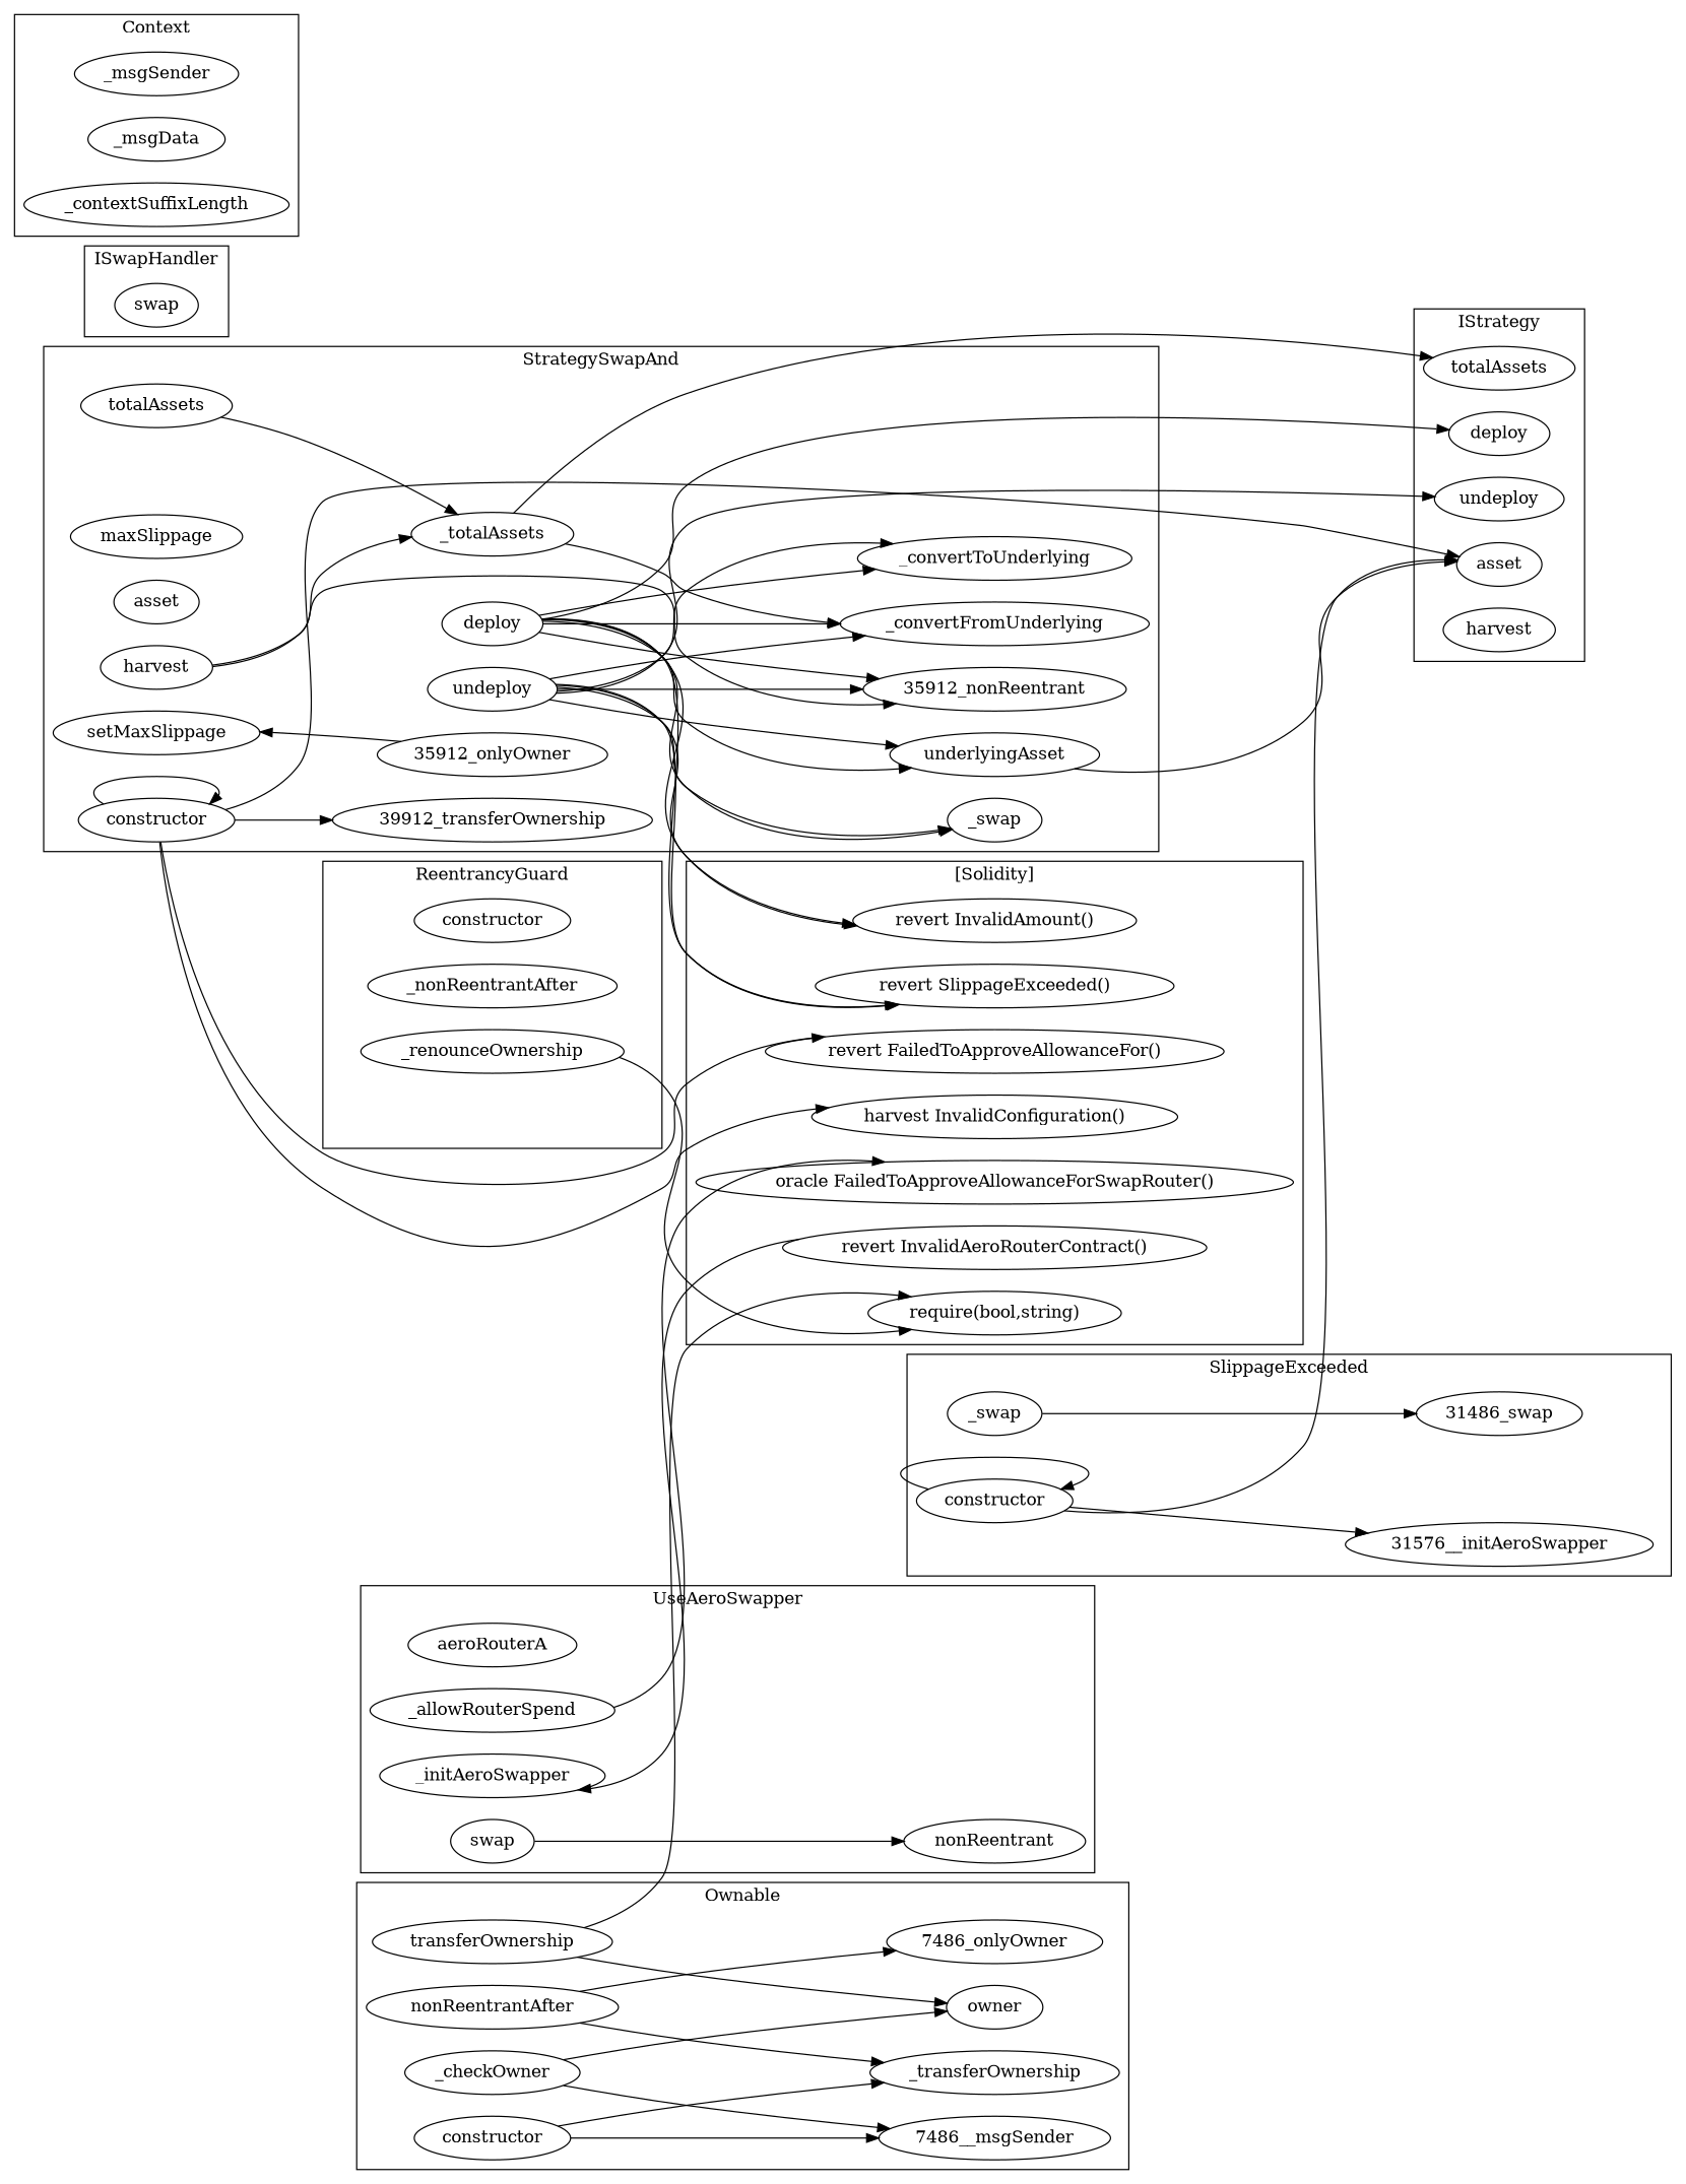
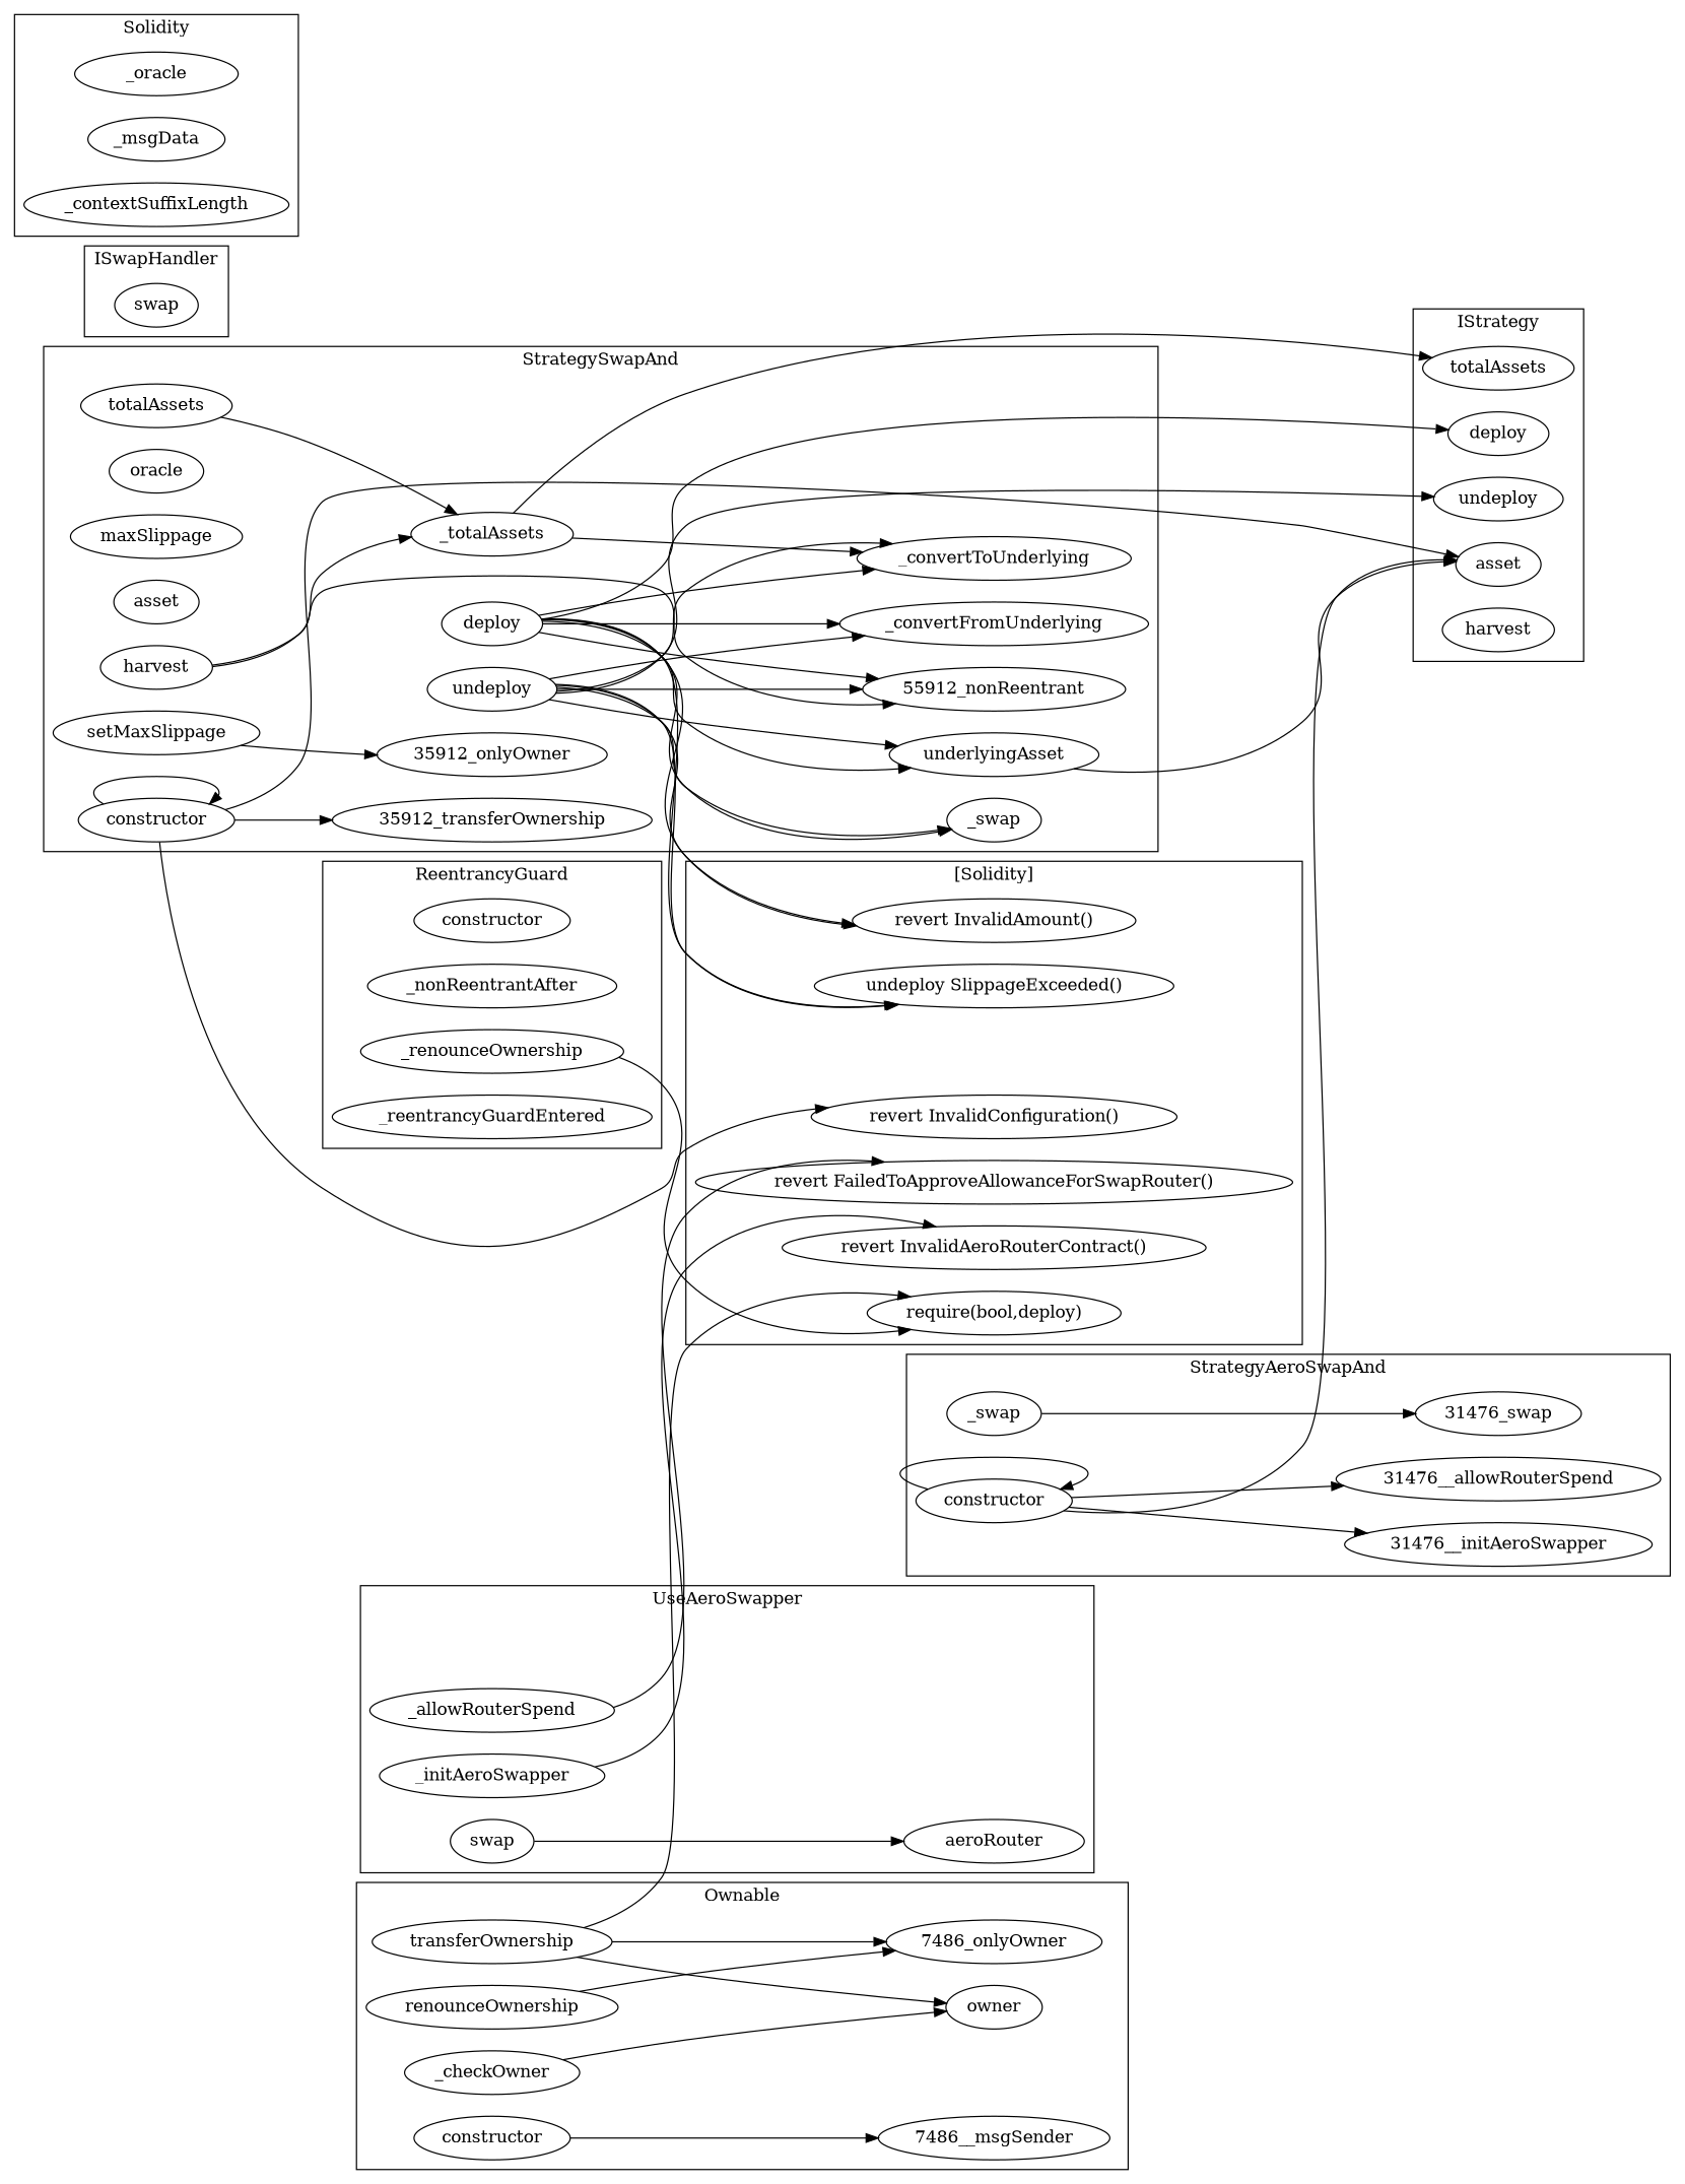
  strict digraph {
    rankdir=LR
    n1 [label=deploy]
    n2 [label=totalAssets]
    n3 [label=asset]
    n4 [label=undeploy]
    n5 [label=harvest]
    n6 [label=harvest]
    n7 [label=_totalAssets]
-   "35912_nonReentrant"
+   "35912_nonReentrant" [label="55912_nonReentrant"]
    n9 [label=deploy]
    n10 [label=_convertFromUnderlying]
    n11 [label=_swap]
    n12 [label=_convertToUnderlying]
    n13 [label=underlyingAsset]
    n14 [label=undeploy]
+   n15 [label=oracle]
    n16 [label=maxSlippage]
    n17 [label=asset]
    n18 [label=constructor]
-   "35912_transferOwnership" [label="39912_transferOwnership"]
+   "35912_transferOwnership"
    n20 [label=totalAssets]
    n21 [label=setMaxSlippage]
    "35912_onlyOwner"
-   n23 [label=aeroRouterA]
    n24 [label=_allowRouterSpend]
-   n25 [label=nonReentrant]
+   n25 [label=aeroRouter]
    n26 [label=_initAeroSwapper]
    n27 [label=swap]
    n28 [label=constructor]
    n29 [label=_nonReentrantAfter]
    n30 [label=_renounceOwnership]
+   n31 [label=_reentrancyGuardEntered]
    n32 [label=_swap]
-   "31476_swap" [label="31486_swap"]
+   "31476_swap"
    n34 [label=constructor]
-   "31476__initAeroSwapper" [label="31576__initAeroSwapper"]
+   "31476__initAeroSwapper"
+   "31476__allowRouterSpend"
    n37 [label=swap]
-   n38 [label=_msgSender]
+   n38 [label=_oracle]
    n39 [label=_msgData]
    n40 [label=_contextSuffixLength]
    n41 [label=constructor]
-   n42 [label=_transferOwnership]
    "7486__msgSender"
-   n44 [label=nonReentrantAfter]
+   n44 [label=renounceOwnership]
    "7486_onlyOwner"
    n46 [label=_checkOwner]
    n47 [label=owner]
    n48 [label=transferOwnership]
    "revert InvalidAmount()"
-   "revert SlippageExceeded()"
-   "revert FailedToApproveAllowanceFor()"
-   "revert InvalidConfiguration()" [label="harvest InvalidConfiguration()"]
-   "revert FailedToApproveAllowanceForSwapRouter()" [label="oracle FailedToApproveAllowanceForSwapRouter()"]
+   "revert SlippageExceeded()" [label="undeploy SlippageExceeded()"]
+   "revert InvalidConfiguration()"
+   "revert FailedToApproveAllowanceForSwapRouter()"
    "revert InvalidAeroRouterContract()"
-   "require(bool,string)"
+   "require(bool,string)" [label="require(bool,deploy)"]
    subgraph cluster_1 {
      label=IStrategy
      n1
      n2
      n3
      n4
      n5
    }
    subgraph cluster_2 {
      label=StrategySwapAnd
      n6
      n7
      "35912_nonReentrant"
      n9
      n10
      n11
      n12
      n13
      n14
+     n15
      n16
      n17
      n18
      "35912_transferOwnership"
      n20
      n21
      "35912_onlyOwner"
    }
    subgraph cluster_3 {
      label=UseAeroSwapper
-     n23
      n24
      n25
      n26
      n27
    }
    subgraph cluster_4 {
      label=ReentrancyGuard
      n28
      n29
      n30
+     n31
    }
    subgraph cluster_5 {
-     label=SlippageExceeded
+     label=StrategyAeroSwapAnd
      n32
      "31476_swap"
      n34
      "31476__initAeroSwapper"
+     "31476__allowRouterSpend"
    }
    subgraph cluster_6 {
      label=ISwapHandler
      n37
    }
    subgraph cluster_7 {
-     label=Context
+     label=Solidity
      n38
      n39
      n40
    }
    subgraph cluster_8 {
      label=Ownable
      n41
-     n42
      "7486__msgSender"
      n44
      "7486_onlyOwner"
      n46
      n47
      n48
    }
    subgraph cluster_9 {
      label="[Solidity]"
      "revert InvalidAmount()"
      "revert SlippageExceeded()"
-     "revert FailedToApproveAllowanceFor()"
      "revert InvalidConfiguration()"
      "revert FailedToApproveAllowanceForSwapRouter()"
      "revert InvalidAeroRouterContract()"
      "require(bool,string)"
    }
    n6 -> n7
    n6 -> "35912_nonReentrant"
    n7 -> n2
-   n7 -> n10
+   n7 -> n12
    n9 -> n1
    n9 -> "35912_nonReentrant"
    n9 -> n10
    n9 -> n11
    n9 -> n12
    n9 -> n13
    n9 -> "revert InvalidAmount()"
    n9 -> "revert SlippageExceeded()"
    n13 -> n3
    n14 -> n4
    n14 -> "35912_nonReentrant"
    n14 -> n10
    n14 -> n11
    n14 -> n12
    n14 -> n13
    n14 -> "revert InvalidAmount()"
    n14 -> "revert SlippageExceeded()"
    n18 -> n3
    n18 -> n18
    n18 -> "35912_transferOwnership"
-   n18 -> "revert FailedToApproveAllowanceFor()"
    n18 -> "revert InvalidConfiguration()"
    n20 -> n7
-   "35912_onlyOwner" -> n21
+   n21 -> "35912_onlyOwner"
    n24 -> "revert FailedToApproveAllowanceForSwapRouter()"
-   "revert InvalidAeroRouterContract()" -> n26
+   n26 -> "revert InvalidAeroRouterContract()"
    n27 -> n25
    n30 -> "require(bool,string)"
    n32 -> "31476_swap"
    n34 -> n3
    n34 -> n34
    n34 -> "31476__initAeroSwapper"
-   n41 -> n42
+   n34 -> "31476__allowRouterSpend"
    n41 -> "7486__msgSender"
-   n44 -> n42
    n44 -> "7486_onlyOwner"
-   n46 -> "7486__msgSender"
    n46 -> n47
+   n48 -> "7486_onlyOwner"
    n48 -> n47
    n48 -> "require(bool,string)"
  }
